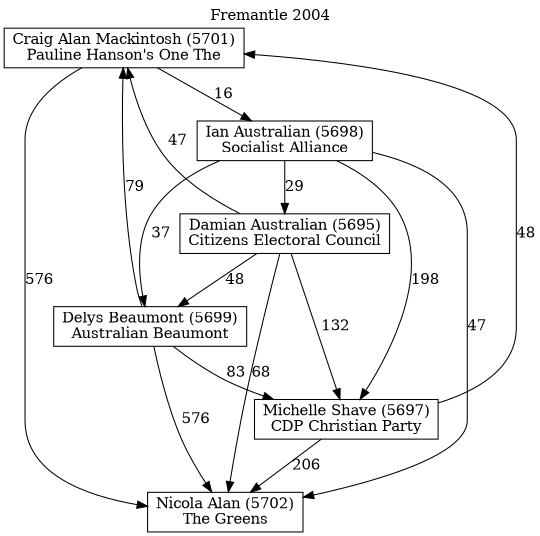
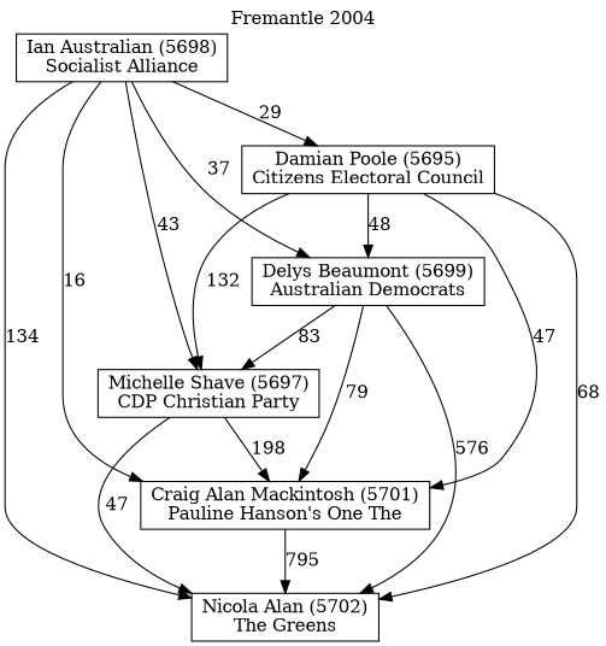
  digraph {
    label="Fremantle 2004"
    labelloc=t
    mclimit=10
    node [shape=box]
    n1 [label="Craig Alan Mackintosh (5701)\nPauline Hanson's One The"]
    n2 [label="Nicola Alan (5702)\nThe Greens"]
-   n3 [label="Damian Australian (5695)\nCitizens Electoral Council"]
-   n4 [label="Delys Beaumont (5699)\nAustralian Beaumont"]
+   n3 [label="Damian Poole (5695)\nCitizens Electoral Council"]
+   n4 [label="Delys Beaumont (5699)\nAustralian Democrats"]
    n5 [label="Michelle Shave (5697)\nCDP Christian Party"]
    n6 [label="Ian Australian (5698)\nSocialist Alliance"]
-   n1 -> n2 [label=576]
+   n1 -> n2 [label=795]
    n3 -> n1 [label=47]
    n3 -> n2 [label=68]
    n3 -> n4 [label=48]
    n3 -> n5 [label=132]
    n4 -> n1 [label=79]
    n4 -> n2 [label=576]
    n4 -> n5 [label=83]
-   n5 -> n1 [label=48]
-   n5 -> n2 [label=206]
-   n1 -> n6 [label=16]
-   n6 -> n2 [label=47]
+   n5 -> n1 [label=198]
+   n5 -> n2 [label=47]
+   n6 -> n1 [label=16]
+   n6 -> n2 [label=134]
    n6 -> n3 [label=29]
    n6 -> n4 [label=37]
-   n6 -> n5 [label=198]
+   n6 -> n5 [label=43]
  }
